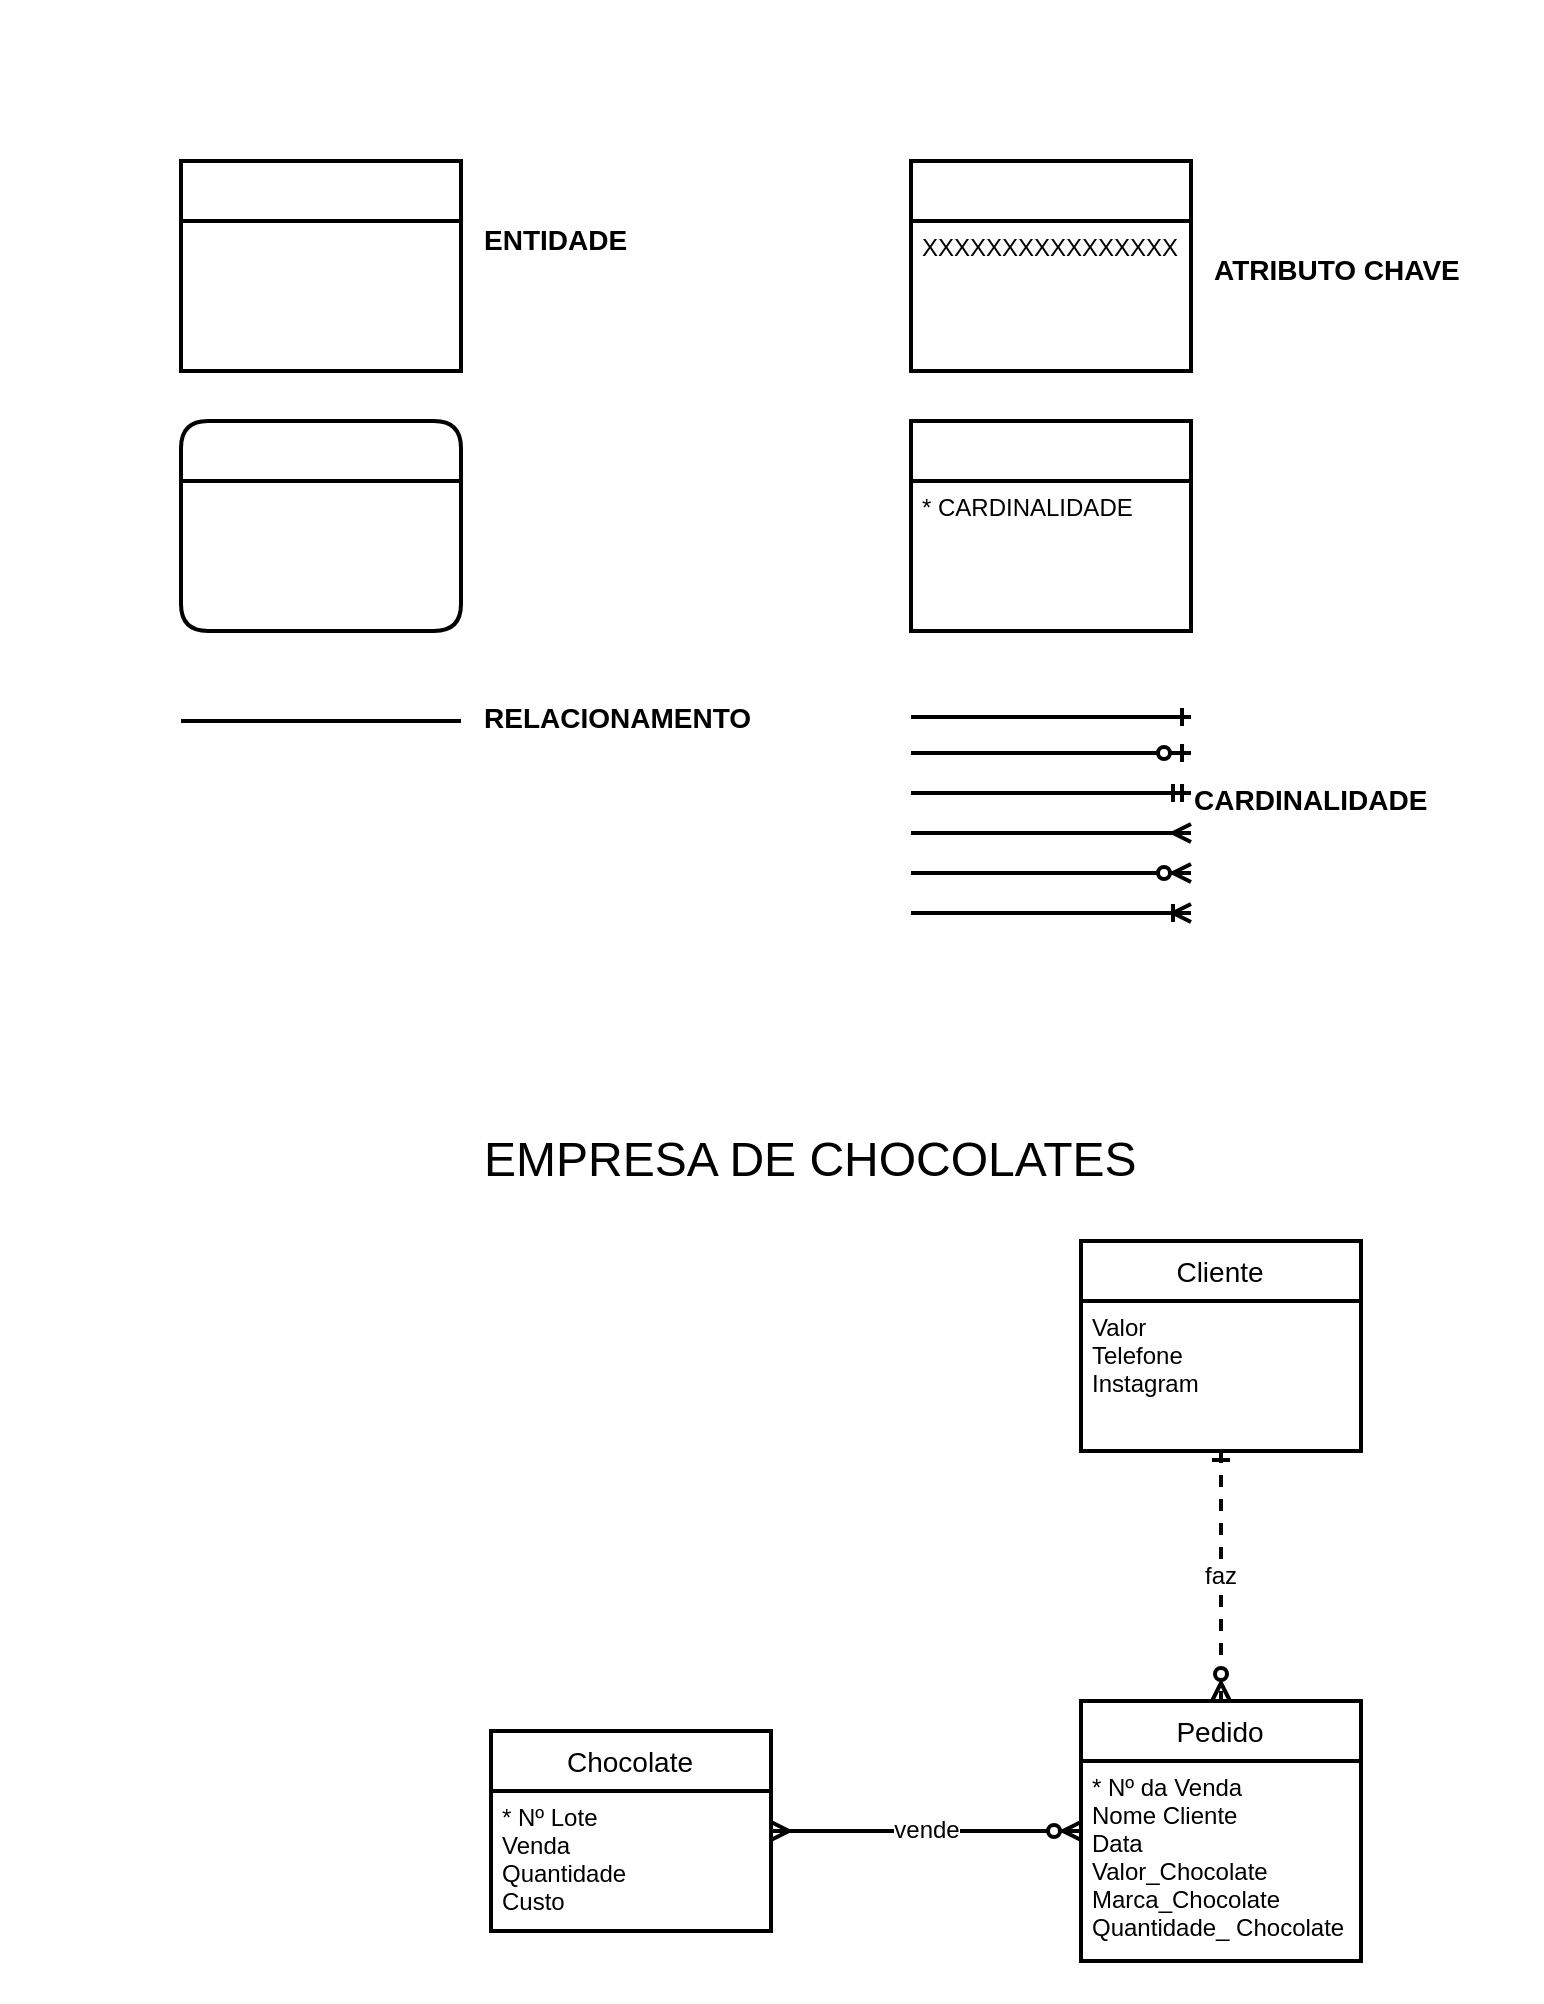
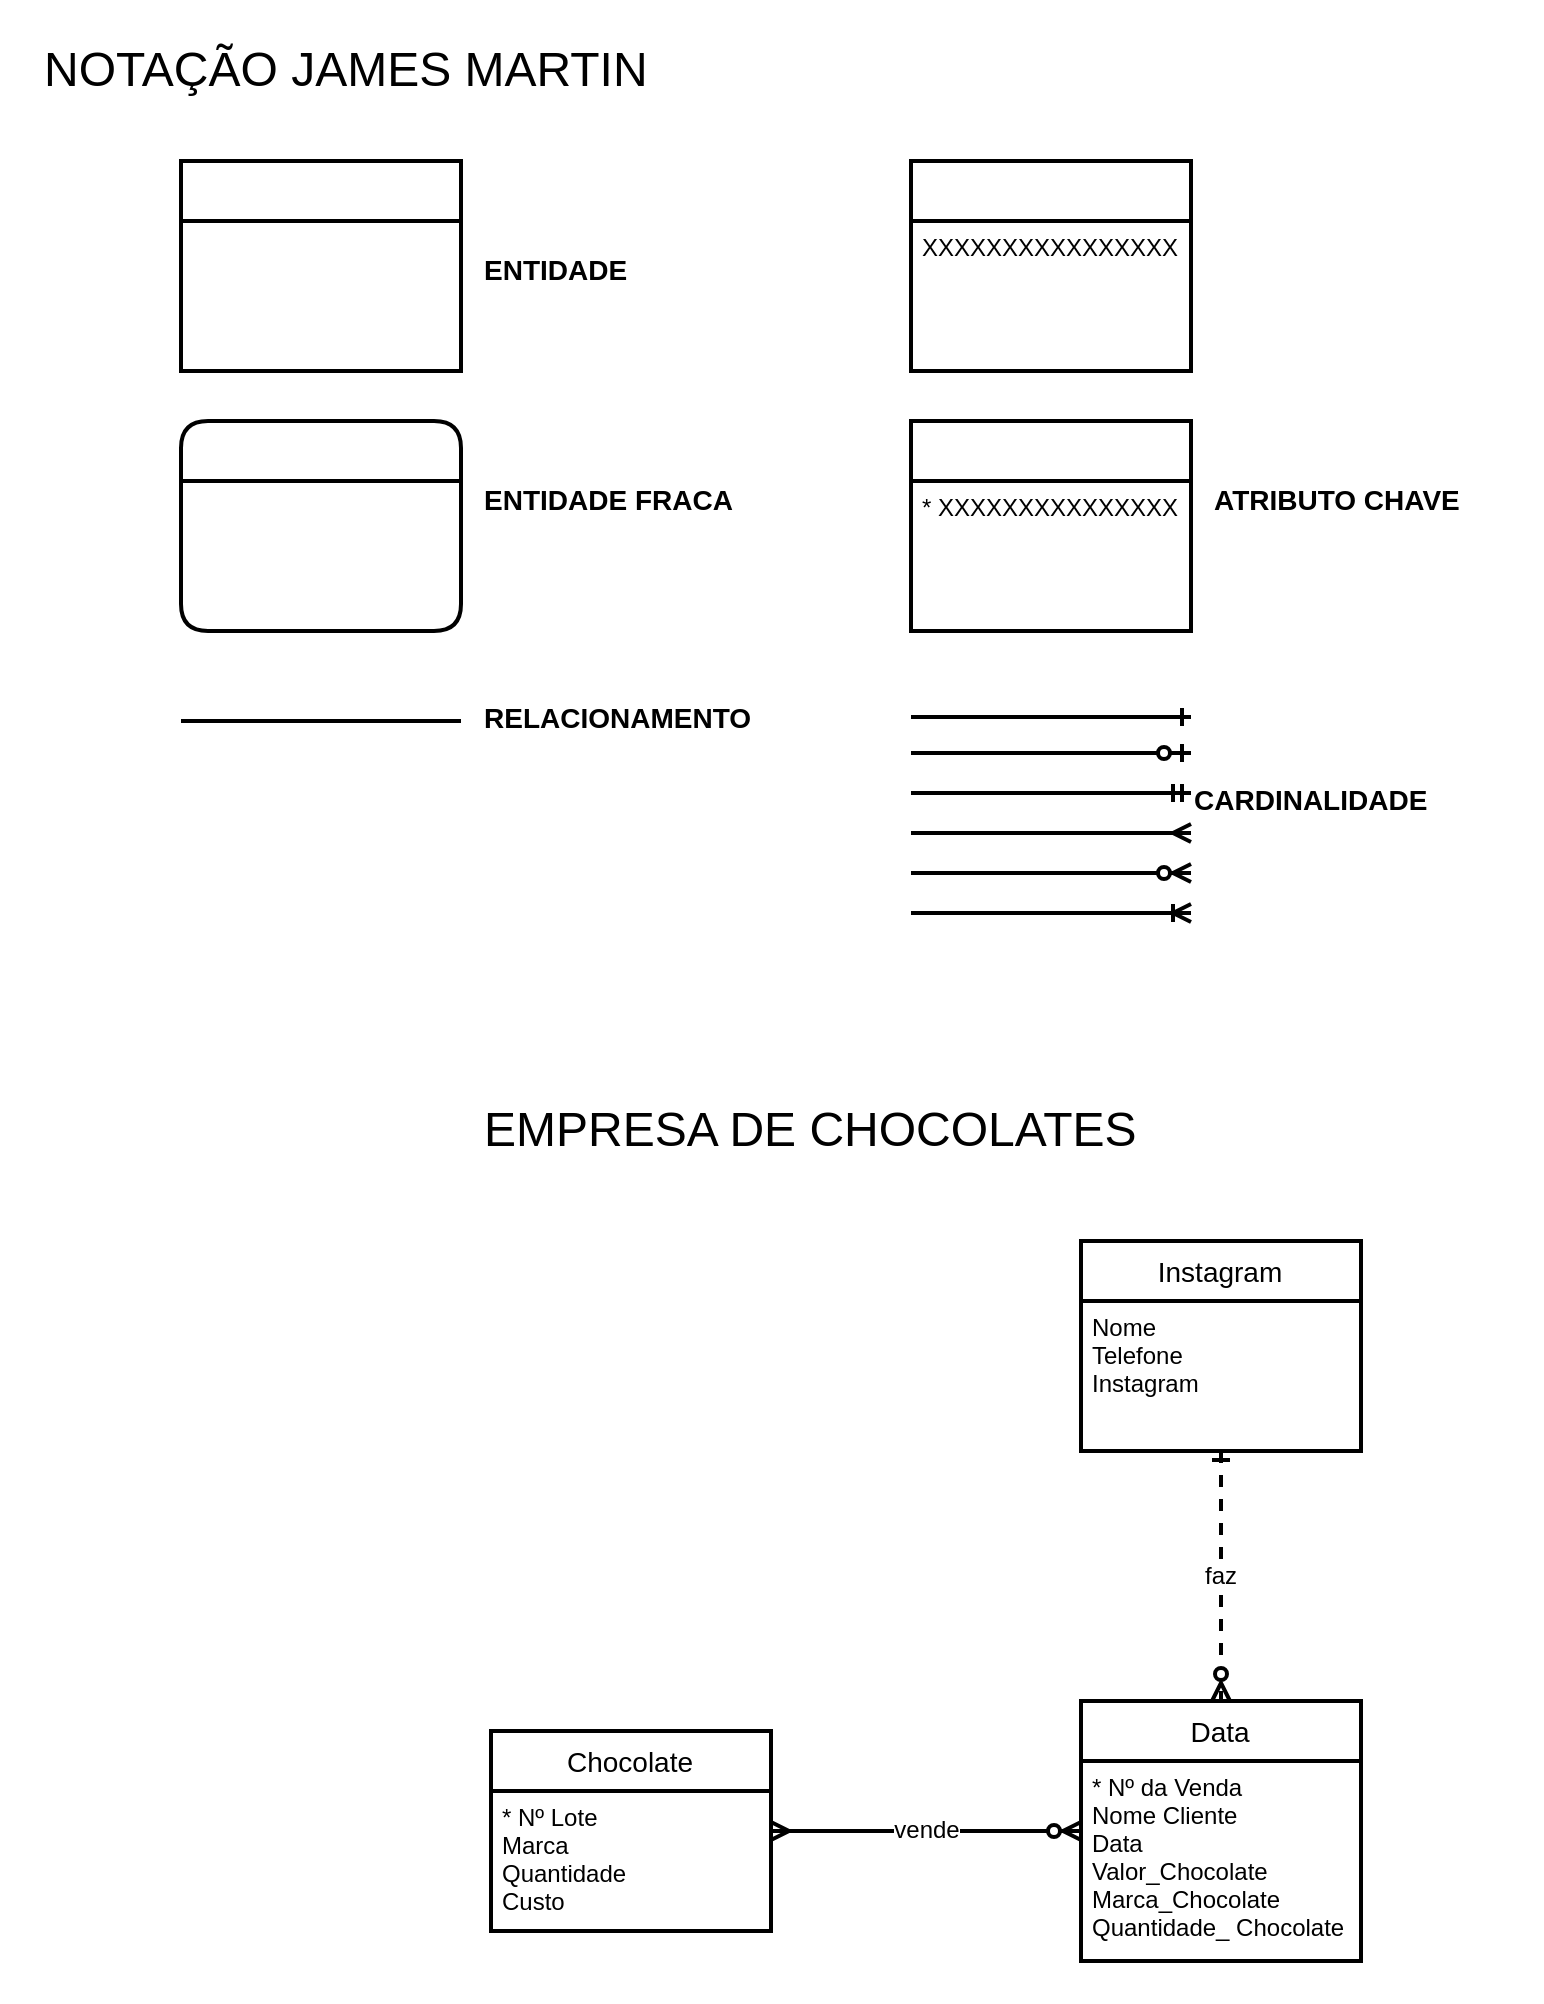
  <mxCell id="0" />
  <mxCell id="1" parent="0" />
- <mxCell id="3" value="EMPRESA DE CHOCOLATES" style="text;html=1;strokeColor=none;fillColor=none;align=left;verticalAlign=middle;whiteSpace=wrap;rounded=0;fontSize=24;" parent="1" vertex="1"><mxGeometry x="240" y="565" width="350" height="30" as="geometry" /></mxCell>
+ <mxCell id="2" value="NOTAÇÃO JAMES MARTIN" style="text;html=1;strokeColor=none;fillColor=none;align=left;verticalAlign=middle;whiteSpace=wrap;rounded=0;fontSize=24;" parent="1" vertex="1"><mxGeometry x="20" y="20" width="310" height="30" as="geometry" /></mxCell>
+ <mxCell id="3" value="EMPRESA DE CHOCOLATES" style="text;html=1;strokeColor=none;fillColor=none;align=left;verticalAlign=middle;whiteSpace=wrap;rounded=0;fontSize=24;" parent="1" vertex="1"><mxGeometry x="240" y="550" width="350" height="30" as="geometry" /></mxCell>
  <mxCell id="4" value="" style="swimlane;childLayout=stackLayout;horizontal=1;startSize=30;horizontalStack=0;rounded=0;fontSize=14;fontStyle=0;strokeWidth=2;resizeParent=0;resizeLast=1;shadow=0;dashed=0;align=center;aspect=fixed;" parent="1" vertex="1"><mxGeometry x="90" y="80" width="140" height="105" as="geometry" /></mxCell>
- <mxCell id="5" value="&lt;font style=&quot;font-size: 14px;&quot;&gt;ENTIDADE&lt;/font&gt;" style="text;html=1;strokeColor=none;fillColor=none;align=left;verticalAlign=middle;whiteSpace=wrap;rounded=0;fontSize=14;fontStyle=1" parent="1" vertex="1"><mxGeometry x="240" y="110" width="100" height="20" as="geometry" /></mxCell>
+ <mxCell id="5" value="&lt;font style=&quot;font-size: 14px;&quot;&gt;ENTIDADE&lt;/font&gt;" style="text;html=1;strokeColor=none;fillColor=none;align=left;verticalAlign=middle;whiteSpace=wrap;rounded=0;fontSize=14;fontStyle=1" parent="1" vertex="1"><mxGeometry x="240" y="125" width="100" height="20" as="geometry" /></mxCell>
  <mxCell id="6" value="" style="swimlane;childLayout=stackLayout;horizontal=1;startSize=30;horizontalStack=0;rounded=1;fontSize=14;fontStyle=0;strokeWidth=2;resizeParent=0;resizeLast=1;shadow=0;dashed=0;align=center;aspect=fixed;" parent="1" vertex="1"><mxGeometry x="90" y="210" width="140" height="105" as="geometry" /></mxCell>
+ <mxCell id="7" value="&lt;font style=&quot;font-size: 14px&quot;&gt;ENTIDADE FRACA&lt;/font&gt;" style="text;html=1;strokeColor=none;fillColor=none;align=left;verticalAlign=middle;whiteSpace=wrap;rounded=0;fontSize=14;fontStyle=1" parent="1" vertex="1"><mxGeometry x="240" y="240" width="140" height="20" as="geometry" /></mxCell>
  <mxCell id="8" value="" style="endArrow=none;html=1;rounded=0;strokeWidth=2;" parent="1" edge="1"><mxGeometry relative="1" as="geometry"><mxPoint x="90" y="360" as="sourcePoint" /><mxPoint x="230" y="360" as="targetPoint" /></mxGeometry></mxCell>
  <mxCell id="9" value="&lt;font style=&quot;font-size: 14px&quot;&gt;RELACIONAMENTO&lt;/font&gt;" style="text;html=1;strokeColor=none;fillColor=none;align=left;verticalAlign=middle;whiteSpace=wrap;rounded=0;fontSize=14;fontStyle=1" parent="1" vertex="1"><mxGeometry x="240" y="349" width="150" height="20" as="geometry" /></mxCell>
  <mxCell id="10" value="" style="swimlane;childLayout=stackLayout;horizontal=1;startSize=30;horizontalStack=0;rounded=0;fontSize=14;fontStyle=0;strokeWidth=2;resizeParent=0;resizeLast=1;shadow=0;dashed=0;align=center;aspect=fixed;" parent="1" vertex="1"><mxGeometry x="455" y="80" width="140" height="105" as="geometry" /></mxCell>
  <mxCell id="11" value="XXXXXXXXXXXXXXXX" style="text;strokeColor=none;fillColor=none;spacingLeft=4;spacingRight=4;overflow=hidden;rotatable=0;points=[[0,0.5],[1,0.5]];portConstraint=eastwest;fontSize=12;rounded=1;" parent="10" vertex="1"><mxGeometry y="30" width="140" height="75" as="geometry" /></mxCell>
  <mxCell id="12" value="" style="swimlane;childLayout=stackLayout;horizontal=1;startSize=30;horizontalStack=0;rounded=0;fontSize=14;fontStyle=0;strokeWidth=2;resizeParent=0;resizeLast=1;shadow=0;dashed=0;align=center;aspect=fixed;" parent="1" vertex="1"><mxGeometry x="455" y="210" width="140" height="105" as="geometry" /></mxCell>
- <mxCell id="13" value="* CARDINALIDADE" style="text;strokeColor=none;fillColor=none;spacingLeft=4;spacingRight=4;overflow=hidden;rotatable=0;points=[[0,0.5],[1,0.5]];portConstraint=eastwest;fontSize=12;rounded=1;" parent="12" vertex="1"><mxGeometry y="30" width="140" height="75" as="geometry" /></mxCell>
- <mxCell id="14" value="&lt;font style=&quot;font-size: 14px&quot;&gt;ATRIBUTO CHAVE&lt;/font&gt;" style="text;html=1;strokeColor=none;fillColor=none;align=left;verticalAlign=middle;whiteSpace=wrap;rounded=0;fontSize=14;fontStyle=1" parent="1" vertex="1"><mxGeometry x="605" y="125" width="145" height="20" as="geometry" /></mxCell>
+ <mxCell id="13" value="* XXXXXXXXXXXXXXX" style="text;strokeColor=none;fillColor=none;spacingLeft=4;spacingRight=4;overflow=hidden;rotatable=0;points=[[0,0.5],[1,0.5]];portConstraint=eastwest;fontSize=12;rounded=1;" parent="12" vertex="1"><mxGeometry y="30" width="140" height="75" as="geometry" /></mxCell>
+ <mxCell id="14" value="&lt;font style=&quot;font-size: 14px&quot;&gt;ATRIBUTO CHAVE&lt;/font&gt;" style="text;html=1;strokeColor=none;fillColor=none;align=left;verticalAlign=middle;whiteSpace=wrap;rounded=0;fontSize=14;fontStyle=1" parent="1" vertex="1"><mxGeometry x="605" y="240" width="145" height="20" as="geometry" /></mxCell>
  <mxCell id="15" value="" style="endArrow=ERzeroToOne;html=1;rounded=0;strokeWidth=2;endFill=1;" parent="1" edge="1"><mxGeometry relative="1" as="geometry"><mxPoint x="455" y="376" as="sourcePoint" /><mxPoint x="595" y="376" as="targetPoint" /></mxGeometry></mxCell>
  <mxCell id="16" value="" style="endArrow=ERmandOne;html=1;rounded=0;strokeWidth=2;endFill=0;" parent="1" edge="1"><mxGeometry relative="1" as="geometry"><mxPoint x="455" y="396" as="sourcePoint" /><mxPoint x="595" y="396" as="targetPoint" /></mxGeometry></mxCell>
  <mxCell id="17" value="" style="endArrow=ERmany;html=1;rounded=0;strokeWidth=2;endFill=0;" parent="1" edge="1"><mxGeometry relative="1" as="geometry"><mxPoint x="455" y="416" as="sourcePoint" /><mxPoint x="595" y="416" as="targetPoint" /></mxGeometry></mxCell>
  <mxCell id="18" value="" style="endArrow=ERzeroToMany;html=1;rounded=0;strokeWidth=2;endFill=1;" parent="1" edge="1"><mxGeometry relative="1" as="geometry"><mxPoint x="455" y="436" as="sourcePoint" /><mxPoint x="595" y="436" as="targetPoint" /></mxGeometry></mxCell>
  <mxCell id="19" value="" style="endArrow=ERoneToMany;html=1;rounded=0;strokeWidth=2;endFill=0;" parent="1" edge="1"><mxGeometry relative="1" as="geometry"><mxPoint x="455" y="456" as="sourcePoint" /><mxPoint x="595" y="456" as="targetPoint" /></mxGeometry></mxCell>
  <mxCell id="20" value="" style="endArrow=ERone;html=1;rounded=0;strokeWidth=2;endFill=0;" parent="1" edge="1"><mxGeometry relative="1" as="geometry"><mxPoint x="455" y="358" as="sourcePoint" /><mxPoint x="595" y="358" as="targetPoint" /></mxGeometry></mxCell>
  <mxCell id="21" value="&lt;font style=&quot;font-size: 14px&quot;&gt;CARDINALIDADE&lt;/font&gt;" style="text;html=1;strokeColor=none;fillColor=none;align=left;verticalAlign=middle;whiteSpace=wrap;rounded=0;fontSize=14;fontStyle=1" parent="1" vertex="1"><mxGeometry x="595" y="390" width="150" height="20" as="geometry" /></mxCell>
- <mxCell id="22" value="Pedido" style="swimlane;childLayout=stackLayout;horizontal=1;startSize=30;horizontalStack=0;rounded=0;fontSize=14;fontStyle=0;strokeWidth=2;resizeParent=0;resizeLast=1;shadow=0;dashed=0;align=center;aspect=fixed;" parent="1" vertex="1"><mxGeometry x="540" y="850" width="140" height="130" as="geometry" /></mxCell>
+ <mxCell id="22" value="Data" style="swimlane;childLayout=stackLayout;horizontal=1;startSize=30;horizontalStack=0;rounded=0;fontSize=14;fontStyle=0;strokeWidth=2;resizeParent=0;resizeLast=1;shadow=0;dashed=0;align=center;aspect=fixed;" parent="1" vertex="1"><mxGeometry x="540" y="850" width="140" height="130" as="geometry" /></mxCell>
  <mxCell id="23" value="* Nº da Venda&#10;Nome Cliente&#10;Data&#10;Valor_Chocolate&#10;Marca_Chocolate&#10;Quantidade_ Chocolate" style="text;strokeColor=none;fillColor=none;spacingLeft=4;spacingRight=4;overflow=hidden;rotatable=0;points=[[0,0.5],[1,0.5]];portConstraint=eastwest;fontSize=12;rounded=1;" parent="22" vertex="1"><mxGeometry y="30" width="140" height="100" as="geometry" /></mxCell>
- <mxCell id="24" value="Cliente" style="swimlane;childLayout=stackLayout;horizontal=1;startSize=30;horizontalStack=0;rounded=0;fontSize=14;fontStyle=0;strokeWidth=2;resizeParent=0;resizeLast=1;shadow=0;dashed=0;align=center;aspect=fixed;" parent="1" vertex="1"><mxGeometry x="540" y="620" width="140" height="105" as="geometry" /></mxCell>
- <mxCell id="25" value="Valor&#10;Telefone&#10;Instagram" style="text;strokeColor=none;fillColor=none;spacingLeft=4;spacingRight=4;overflow=hidden;rotatable=0;points=[[0,0.5],[1,0.5]];portConstraint=eastwest;fontSize=12;rounded=1;" parent="24" vertex="1"><mxGeometry y="30" width="140" height="75" as="geometry" /></mxCell>
+ <mxCell id="24" value="Instagram" style="swimlane;childLayout=stackLayout;horizontal=1;startSize=30;horizontalStack=0;rounded=0;fontSize=14;fontStyle=0;strokeWidth=2;resizeParent=0;resizeLast=1;shadow=0;dashed=0;align=center;aspect=fixed;" parent="1" vertex="1"><mxGeometry x="540" y="620" width="140" height="105" as="geometry" /></mxCell>
+ <mxCell id="25" value="Nome&#10;Telefone&#10;Instagram" style="text;strokeColor=none;fillColor=none;spacingLeft=4;spacingRight=4;overflow=hidden;rotatable=0;points=[[0,0.5],[1,0.5]];portConstraint=eastwest;fontSize=12;rounded=1;" parent="24" vertex="1"><mxGeometry y="30" width="140" height="75" as="geometry" /></mxCell>
  <mxCell id="26" value="Chocolate" style="swimlane;childLayout=stackLayout;horizontal=1;startSize=30;horizontalStack=0;rounded=0;fontSize=14;fontStyle=0;strokeWidth=2;resizeParent=0;resizeLast=1;shadow=0;dashed=0;align=center;" parent="1" vertex="1"><mxGeometry x="245" y="865" width="140" height="100" as="geometry" /></mxCell>
- <mxCell id="27" value="* Nº Lote&#10;Venda&#10;Quantidade&#10;Custo" style="text;strokeColor=none;fillColor=none;spacingLeft=4;spacingRight=4;overflow=hidden;rotatable=0;points=[[0,0.5],[1,0.5]];portConstraint=eastwest;fontSize=12;rounded=1;" parent="26" vertex="1"><mxGeometry y="30" width="140" height="70" as="geometry" /></mxCell>
+ <mxCell id="27" value="* Nº Lote&#10;Marca&#10;Quantidade&#10;Custo" style="text;strokeColor=none;fillColor=none;spacingLeft=4;spacingRight=4;overflow=hidden;rotatable=0;points=[[0,0.5],[1,0.5]];portConstraint=eastwest;fontSize=12;rounded=1;" parent="26" vertex="1"><mxGeometry y="30" width="140" height="70" as="geometry" /></mxCell>
  <mxCell id="28" value="vende" style="fontSize=12;html=1;endArrow=ERzeroToMany;endFill=1;startArrow=ERmany;strokeWidth=2;startFill=0;" parent="1" target="22" edge="1" source="26"><mxGeometry width="100" height="100" relative="1" as="geometry"><mxPoint x="265" y="850" as="sourcePoint" /><mxPoint x="480" y="740" as="targetPoint" /></mxGeometry></mxCell>
  <mxCell id="29" value="faz" style="fontSize=12;html=1;endArrow=ERzeroToMany;endFill=1;strokeWidth=2;exitX=0.5;exitY=1;exitDx=0;exitDy=0;startArrow=ERone;startFill=0;dashed=1;" parent="1" source="24" target="22" edge="1"><mxGeometry width="100" height="100" relative="1" as="geometry"><mxPoint x="720" y="830" as="sourcePoint" /><mxPoint x="820" y="730" as="targetPoint" /></mxGeometry></mxCell>
